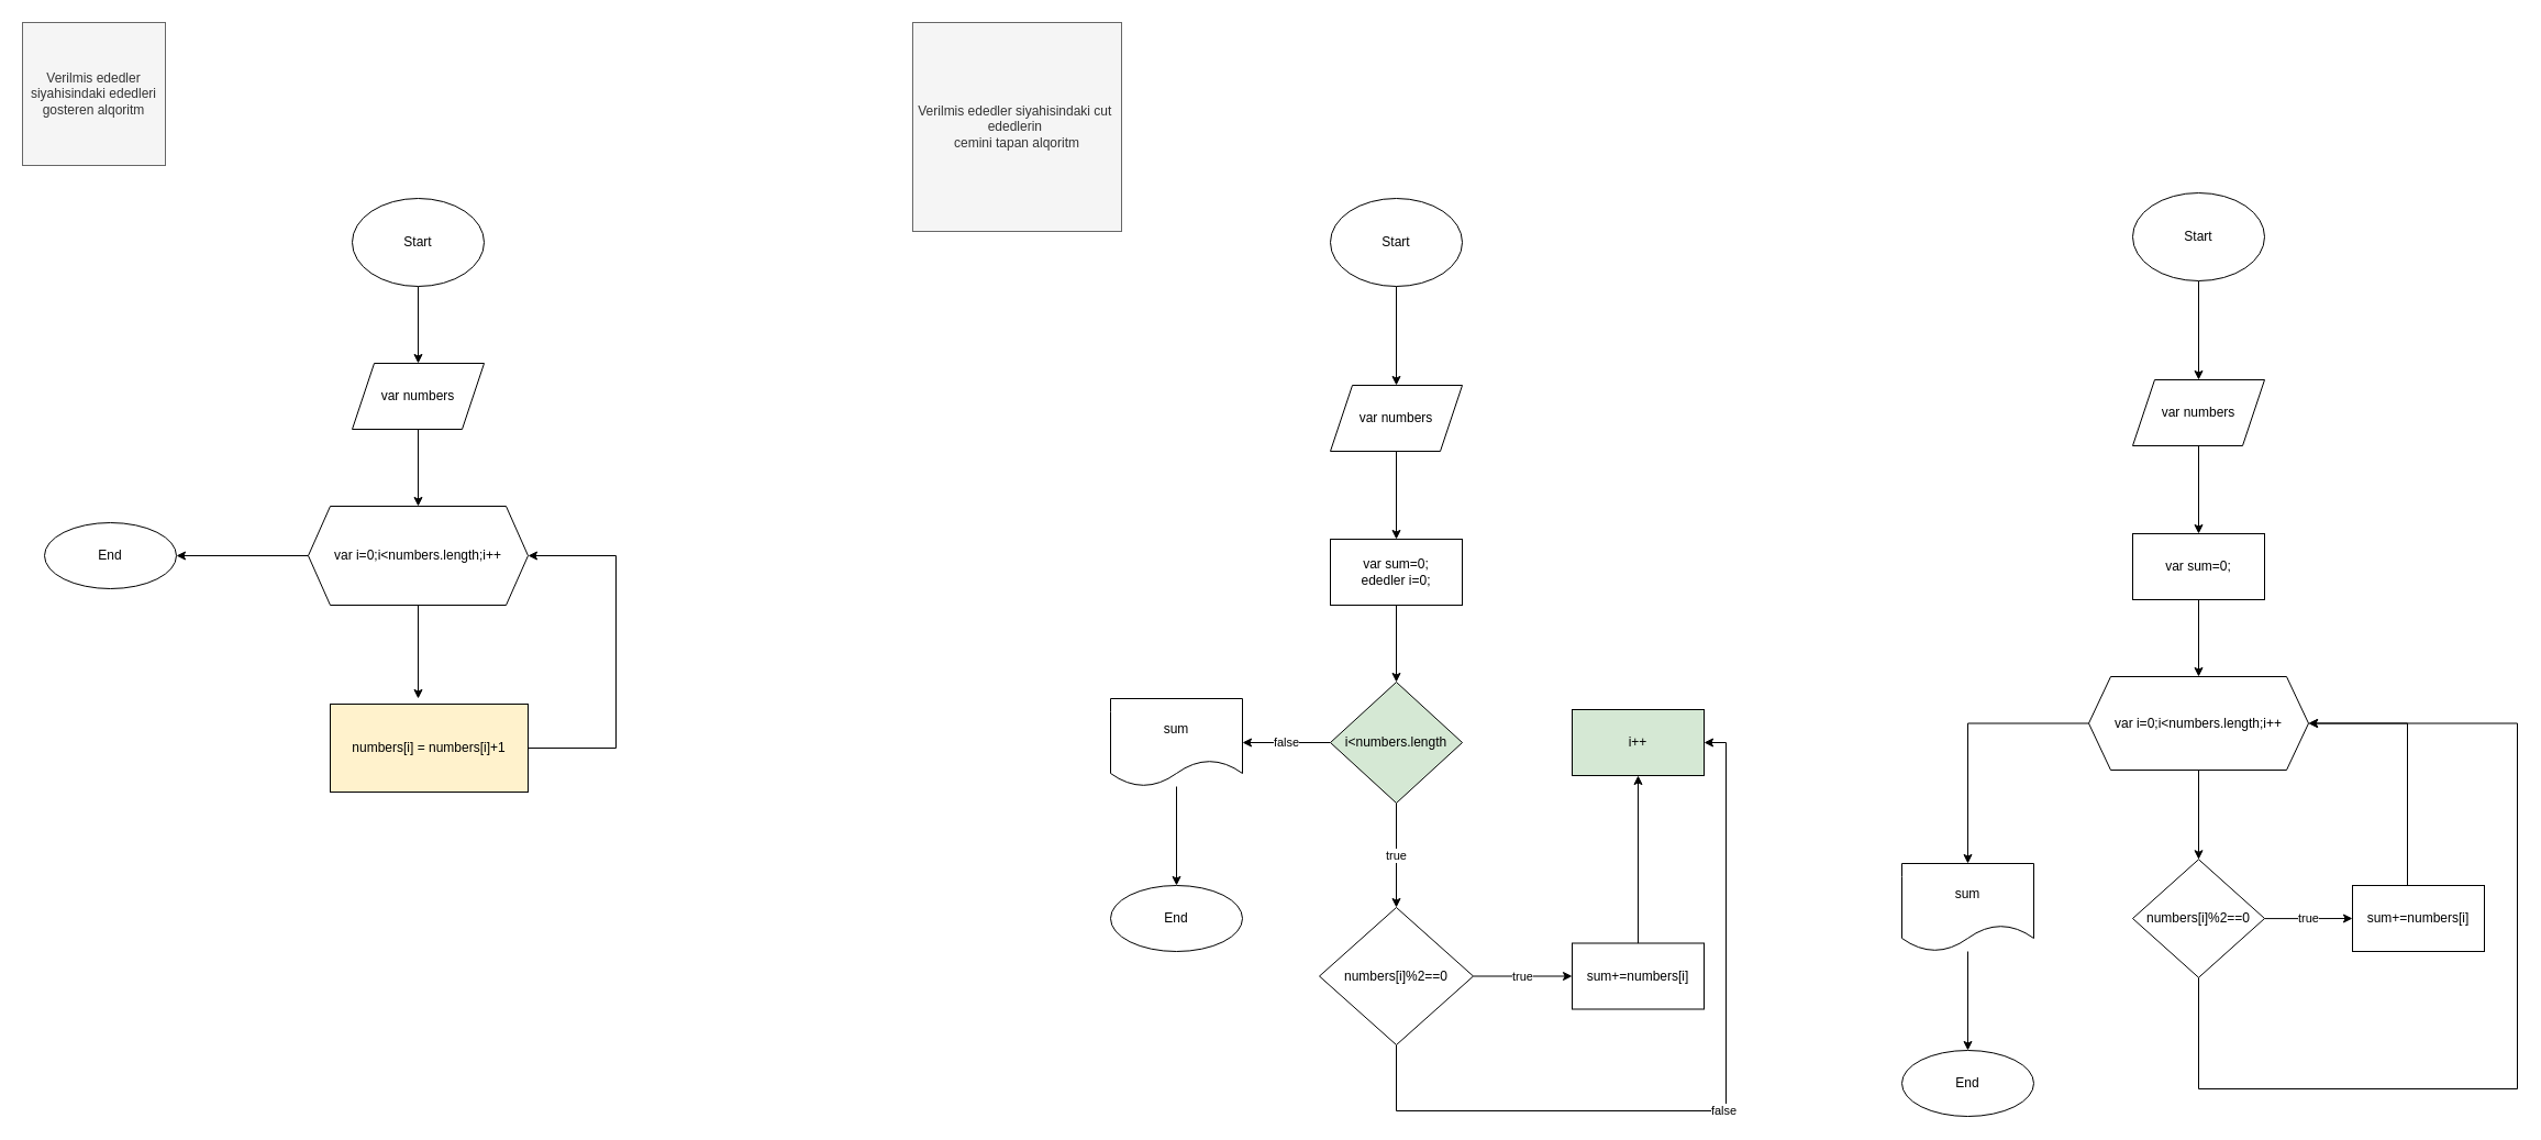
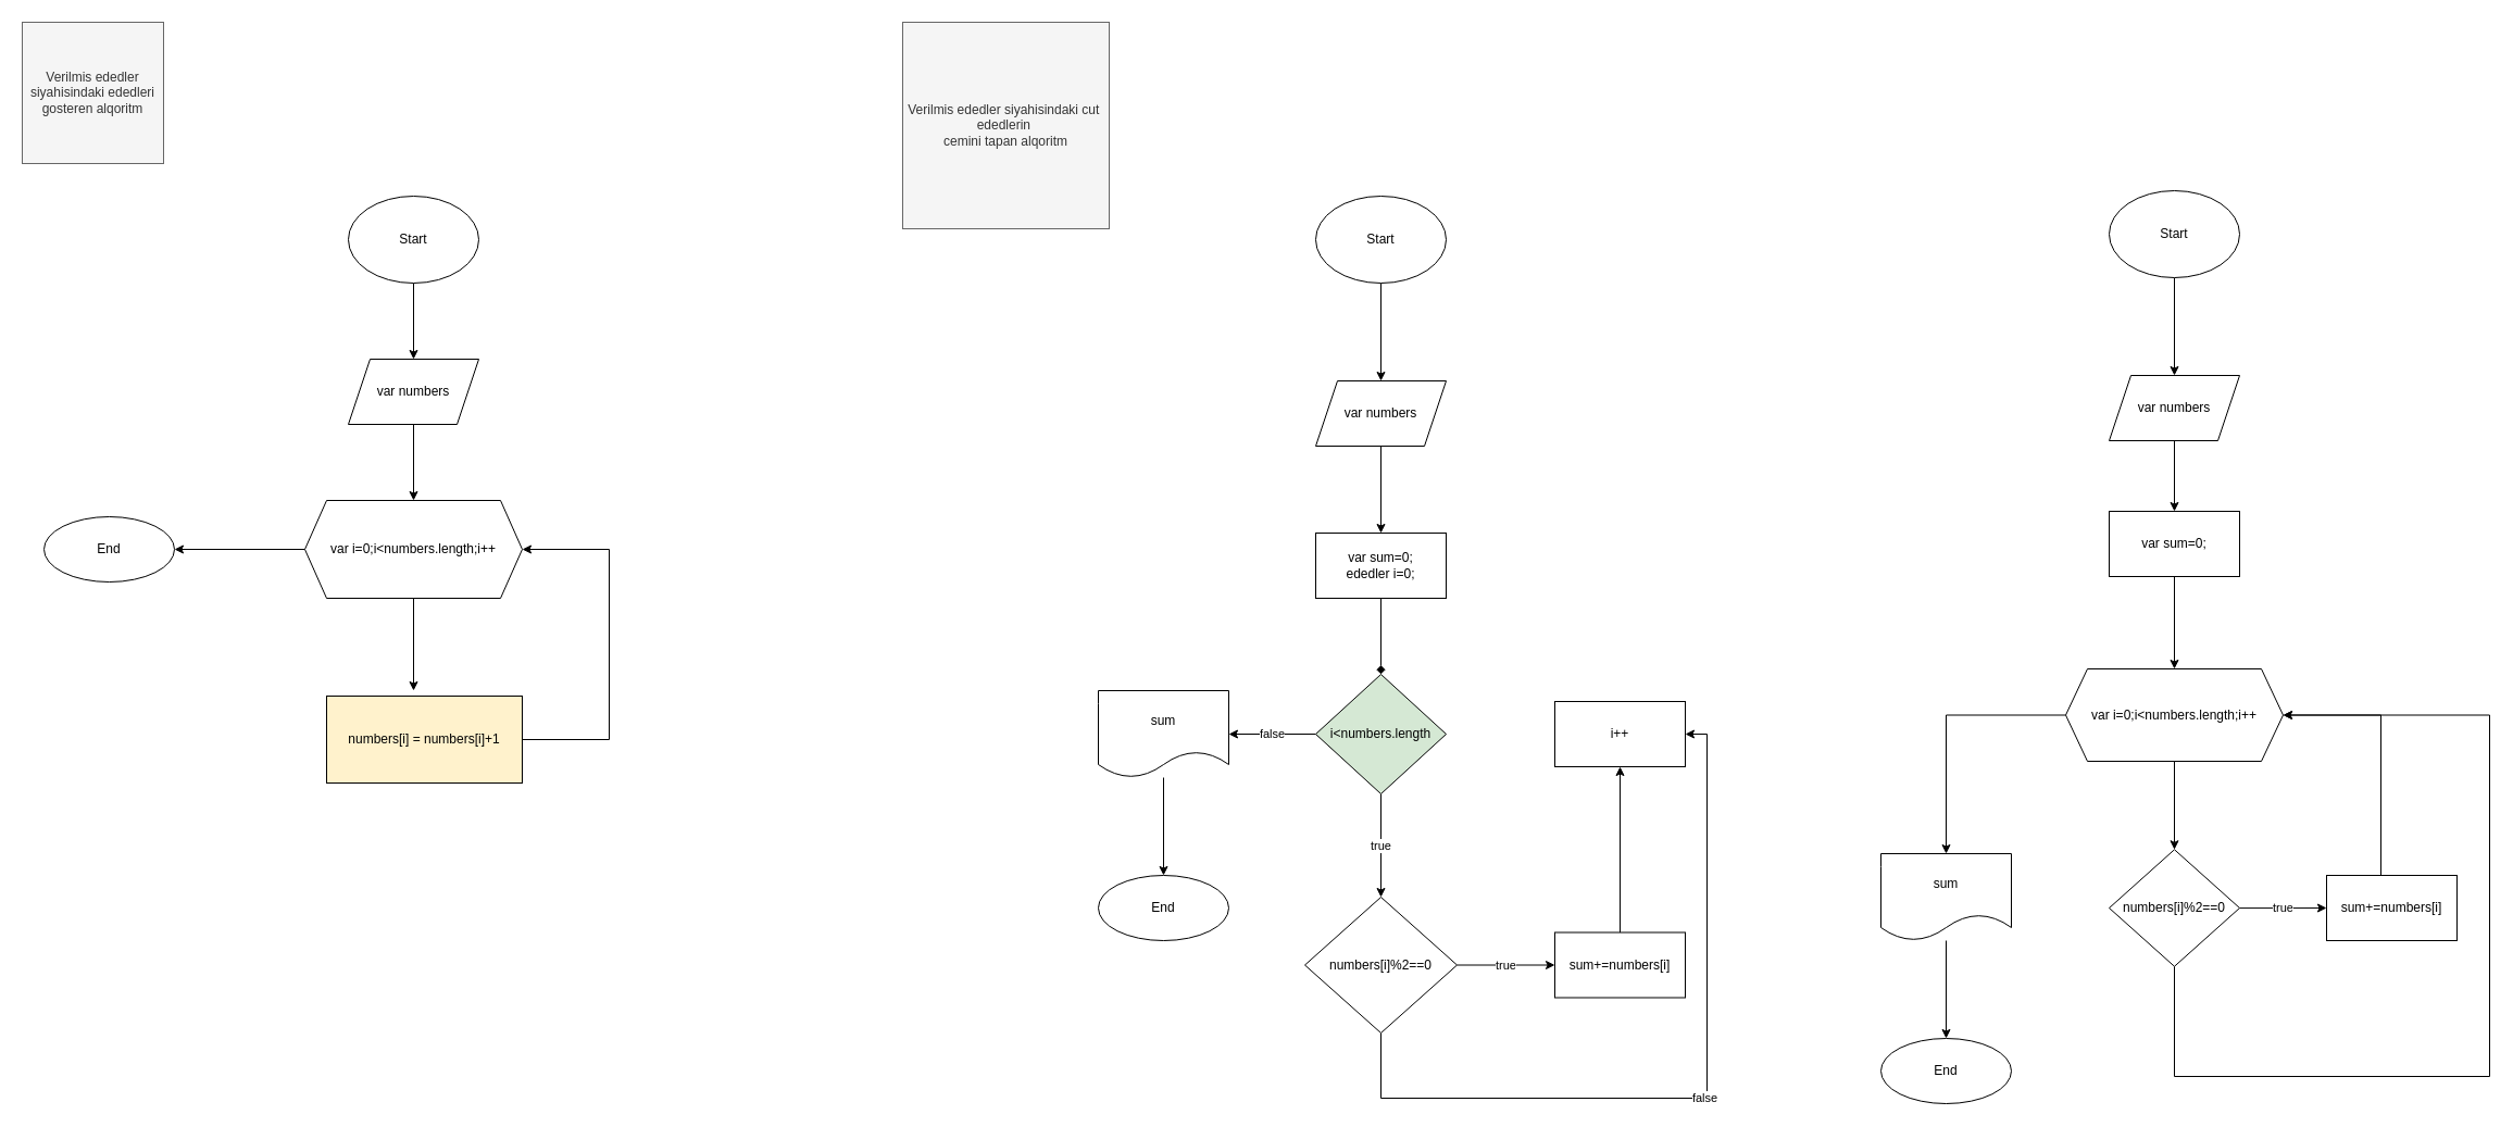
  <mxCell id="0" />
  <mxCell id="1" parent="0" />
  <mxCell id="2" value="" style="edgeStyle=orthogonalEdgeStyle;rounded=0;orthogonalLoop=1;jettySize=auto;html=1;" edge="1" parent="1" source="3" target="6"><mxGeometry relative="1" as="geometry" /></mxCell>
  <mxCell id="3" value="Start" style="ellipse;whiteSpace=wrap;html=1;" vertex="1" parent="1"><mxGeometry x="320" y="180" width="120" height="80" as="geometry" /></mxCell>
  <mxCell id="4" value="Verilmis ededler siyahisindaki ededleri gosteren alqoritm" style="whiteSpace=wrap;html=1;aspect=fixed;fillColor=#f5f5f5;fontColor=#333333;strokeColor=#666666;" vertex="1" parent="1"><mxGeometry x="20" y="20" width="130" height="130" as="geometry" /></mxCell>
  <mxCell id="5" value="" style="edgeStyle=orthogonalEdgeStyle;rounded=0;orthogonalLoop=1;jettySize=auto;html=1;" edge="1" parent="1" source="6" target="9"><mxGeometry relative="1" as="geometry" /></mxCell>
  <mxCell id="6" value="var numbers" style="shape=parallelogram;perimeter=parallelogramPerimeter;whiteSpace=wrap;html=1;fixedSize=1;" vertex="1" parent="1"><mxGeometry x="320" y="330" width="120" height="60" as="geometry" /></mxCell>
  <mxCell id="7" value="" style="edgeStyle=orthogonalEdgeStyle;rounded=0;orthogonalLoop=1;jettySize=auto;html=1;" edge="1" parent="1" source="9"><mxGeometry relative="1" as="geometry"><mxPoint x="380" y="635" as="targetPoint" /></mxGeometry></mxCell>
  <mxCell id="8" value="" style="edgeStyle=orthogonalEdgeStyle;rounded=0;orthogonalLoop=1;jettySize=auto;html=1;" edge="1" parent="1" source="9" target="11"><mxGeometry relative="1" as="geometry" /></mxCell>
  <mxCell id="9" value="var i=0;i&amp;lt;numbers.length;i++" style="shape=hexagon;perimeter=hexagonPerimeter2;whiteSpace=wrap;html=1;fixedSize=1;" vertex="1" parent="1"><mxGeometry x="280" y="460" width="200" height="90" as="geometry" /></mxCell>
  <mxCell id="10" style="edgeStyle=orthogonalEdgeStyle;rounded=0;orthogonalLoop=1;jettySize=auto;html=1;entryX=1;entryY=0.5;entryDx=0;entryDy=0;" edge="1" parent="1" target="9"><mxGeometry relative="1" as="geometry"><mxPoint x="440" y="680" as="sourcePoint" /><Array as="points"><mxPoint x="560" y="680" /><mxPoint x="560" y="505" /></Array></mxGeometry></mxCell>
  <mxCell id="11" value="End" style="ellipse;whiteSpace=wrap;html=1;" vertex="1" parent="1"><mxGeometry x="40" y="475" width="120" height="60" as="geometry" /></mxCell>
  <mxCell id="12" value="numbers[i] = numbers[i]+1" style="rounded=0;whiteSpace=wrap;html=1;fillColor=#fff2cc;" vertex="1" parent="1"><mxGeometry x="300" y="640" width="180" height="80" as="geometry" /></mxCell>
  <mxCell id="13" value="&lt;div&gt;Verilmis ededler siyahisindaki cut&amp;nbsp; ededlerin&amp;nbsp;&lt;/div&gt;&lt;div&gt;cemini tapan alqoritm&lt;/div&gt;" style="whiteSpace=wrap;html=1;aspect=fixed;fillColor=#f5f5f5;fontColor=#333333;strokeColor=#666666;" vertex="1" parent="1"><mxGeometry x="830" y="20" width="190" height="190" as="geometry" /></mxCell>
  <mxCell id="14" value="" style="edgeStyle=orthogonalEdgeStyle;rounded=0;orthogonalLoop=1;jettySize=auto;html=1;" edge="1" parent="1" source="15" target="17"><mxGeometry relative="1" as="geometry" /></mxCell>
  <mxCell id="15" value="Start" style="ellipse;whiteSpace=wrap;html=1;" vertex="1" parent="1"><mxGeometry x="1210" y="180" width="120" height="80" as="geometry" /></mxCell>
  <mxCell id="16" value="" style="edgeStyle=orthogonalEdgeStyle;rounded=0;orthogonalLoop=1;jettySize=auto;html=1;" edge="1" parent="1" source="17" target="19"><mxGeometry relative="1" as="geometry" /></mxCell>
  <mxCell id="17" value="var numbers" style="shape=parallelogram;perimeter=parallelogramPerimeter;whiteSpace=wrap;html=1;fixedSize=1;" vertex="1" parent="1"><mxGeometry x="1210" y="350" width="120" height="60" as="geometry" /></mxCell>
- <mxCell id="18" value="" style="edgeStyle=orthogonalEdgeStyle;rounded=0;orthogonalLoop=1;jettySize=auto;html=1;" edge="1" parent="1" source="19" target="22"><mxGeometry relative="1" as="geometry" /></mxCell>
+ <mxCell id="18" value="" style="edgeStyle=orthogonalEdgeStyle;rounded=0;orthogonalLoop=1;jettySize=auto;html=1;endArrow=diamond;" edge="1" parent="1" source="19" target="22"><mxGeometry relative="1" as="geometry" /></mxCell>
  <mxCell id="19" value="var sum=0;&lt;br&gt;ededler i=0;" style="whiteSpace=wrap;html=1;" vertex="1" parent="1"><mxGeometry x="1210" y="490" width="120" height="60" as="geometry" /></mxCell>
  <mxCell id="20" value="true" style="edgeStyle=orthogonalEdgeStyle;rounded=0;orthogonalLoop=1;jettySize=auto;html=1;" edge="1" parent="1" source="22" target="25"><mxGeometry relative="1" as="geometry" /></mxCell>
  <mxCell id="21" value="false" style="edgeStyle=orthogonalEdgeStyle;rounded=0;orthogonalLoop=1;jettySize=auto;html=1;" edge="1" parent="1" source="22" target="30"><mxGeometry relative="1" as="geometry" /></mxCell>
  <mxCell id="22" value="i&amp;lt;numbers.length" style="rhombus;whiteSpace=wrap;html=1;fillColor=#d5e8d4;" vertex="1" parent="1"><mxGeometry x="1210" y="620" width="120" height="110" as="geometry" /></mxCell>
  <mxCell id="23" value="true" style="edgeStyle=orthogonalEdgeStyle;rounded=0;orthogonalLoop=1;jettySize=auto;html=1;" edge="1" parent="1" source="25" target="27"><mxGeometry relative="1" as="geometry" /></mxCell>
  <mxCell id="24" value="false" style="edgeStyle=orthogonalEdgeStyle;rounded=0;orthogonalLoop=1;jettySize=auto;html=1;entryX=1;entryY=0.5;entryDx=0;entryDy=0;" edge="1" parent="1" source="25" target="28"><mxGeometry relative="1" as="geometry"><Array as="points"><mxPoint x="1270" y="1010" /><mxPoint x="1570" y="1010" /><mxPoint x="1570" y="675" /></Array></mxGeometry></mxCell>
  <mxCell id="25" value="numbers[i]%2==0" style="rhombus;whiteSpace=wrap;html=1;" vertex="1" parent="1"><mxGeometry x="1200" y="825" width="140" height="125" as="geometry" /></mxCell>
  <mxCell id="26" value="" style="edgeStyle=orthogonalEdgeStyle;rounded=0;orthogonalLoop=1;jettySize=auto;html=1;" edge="1" parent="1" source="27" target="28"><mxGeometry relative="1" as="geometry" /></mxCell>
  <mxCell id="27" value="sum+=numbers[i]" style="whiteSpace=wrap;html=1;" vertex="1" parent="1"><mxGeometry x="1430" y="857.5" width="120" height="60" as="geometry" /></mxCell>
- <mxCell id="28" value="i++" style="whiteSpace=wrap;html=1;fillColor=#d5e8d4;" vertex="1" parent="1"><mxGeometry x="1430" y="645" width="120" height="60" as="geometry" /></mxCell>
+ <mxCell id="28" value="i++" style="whiteSpace=wrap;html=1;" vertex="1" parent="1"><mxGeometry x="1430" y="645" width="120" height="60" as="geometry" /></mxCell>
  <mxCell id="29" value="" style="edgeStyle=orthogonalEdgeStyle;rounded=0;orthogonalLoop=1;jettySize=auto;html=1;" edge="1" parent="1" source="30" target="31"><mxGeometry relative="1" as="geometry" /></mxCell>
  <mxCell id="30" value="sum" style="shape=document;whiteSpace=wrap;html=1;boundedLbl=1;" vertex="1" parent="1"><mxGeometry x="1010" y="635" width="120" height="80" as="geometry" /></mxCell>
  <mxCell id="31" value="End" style="ellipse;whiteSpace=wrap;html=1;" vertex="1" parent="1"><mxGeometry x="1010" y="805" width="120" height="60" as="geometry" /></mxCell>
  <mxCell id="32" value="" style="edgeStyle=orthogonalEdgeStyle;rounded=0;orthogonalLoop=1;jettySize=auto;html=1;" edge="1" parent="1" source="33" target="35"><mxGeometry relative="1" as="geometry" /></mxCell>
  <mxCell id="33" value="Start" style="ellipse;whiteSpace=wrap;html=1;" vertex="1" parent="1"><mxGeometry x="1940" y="175" width="120" height="80" as="geometry" /></mxCell>
  <mxCell id="34" value="" style="edgeStyle=orthogonalEdgeStyle;rounded=0;orthogonalLoop=1;jettySize=auto;html=1;" edge="1" parent="1" source="35" target="37"><mxGeometry relative="1" as="geometry" /></mxCell>
  <mxCell id="35" value="var numbers" style="shape=parallelogram;perimeter=parallelogramPerimeter;whiteSpace=wrap;html=1;fixedSize=1;" vertex="1" parent="1"><mxGeometry x="1940" y="345" width="120" height="60" as="geometry" /></mxCell>
  <mxCell id="36" value="" style="edgeStyle=orthogonalEdgeStyle;rounded=0;orthogonalLoop=1;jettySize=auto;html=1;" edge="1" parent="1" source="37" target="40"><mxGeometry relative="1" as="geometry" /></mxCell>
- <mxCell id="37" value="var sum=0;" style="whiteSpace=wrap;html=1;" vertex="1" parent="1"><mxGeometry x="1940" y="485" width="120" height="60" as="geometry" /></mxCell>
+ <mxCell id="37" value="var sum=0;" style="whiteSpace=wrap;html=1;" vertex="1" parent="1"><mxGeometry x="1940" y="470" width="120" height="60" as="geometry" /></mxCell>
  <mxCell id="38" value="" style="edgeStyle=orthogonalEdgeStyle;rounded=0;orthogonalLoop=1;jettySize=auto;html=1;" edge="1" parent="1" source="40" target="43"><mxGeometry relative="1" as="geometry" /></mxCell>
  <mxCell id="39" value="" style="edgeStyle=orthogonalEdgeStyle;rounded=0;orthogonalLoop=1;jettySize=auto;html=1;" edge="1" parent="1" source="40" target="47"><mxGeometry relative="1" as="geometry" /></mxCell>
  <mxCell id="40" value="var i=0;i&amp;lt;numbers.length;i++" style="shape=hexagon;perimeter=hexagonPerimeter2;whiteSpace=wrap;html=1;fixedSize=1;" vertex="1" parent="1"><mxGeometry x="1900" y="615" width="200" height="85" as="geometry" /></mxCell>
  <mxCell id="41" value="true" style="edgeStyle=orthogonalEdgeStyle;rounded=0;orthogonalLoop=1;jettySize=auto;html=1;" edge="1" parent="1" source="43" target="45"><mxGeometry relative="1" as="geometry" /></mxCell>
  <mxCell id="42" style="edgeStyle=orthogonalEdgeStyle;rounded=0;orthogonalLoop=1;jettySize=auto;html=1;entryX=1;entryY=0.5;entryDx=0;entryDy=0;" edge="1" parent="1" source="43" target="40"><mxGeometry relative="1" as="geometry"><Array as="points"><mxPoint x="2000" y="990" /><mxPoint x="2290" y="990" /><mxPoint x="2290" y="658" /></Array></mxGeometry></mxCell>
  <mxCell id="43" value="numbers[i]%2==0" style="rhombus;whiteSpace=wrap;html=1;" vertex="1" parent="1"><mxGeometry x="1940" y="781.25" width="120" height="107.5" as="geometry" /></mxCell>
  <mxCell id="44" style="edgeStyle=orthogonalEdgeStyle;rounded=0;orthogonalLoop=1;jettySize=auto;html=1;entryX=1;entryY=0.5;entryDx=0;entryDy=0;" edge="1" parent="1" source="45" target="40"><mxGeometry relative="1" as="geometry"><Array as="points"><mxPoint x="2190" y="658" /></Array></mxGeometry></mxCell>
  <mxCell id="45" value="sum+=numbers[i]" style="whiteSpace=wrap;html=1;" vertex="1" parent="1"><mxGeometry x="2140" y="805" width="120" height="60" as="geometry" /></mxCell>
  <mxCell id="46" value="" style="edgeStyle=orthogonalEdgeStyle;rounded=0;orthogonalLoop=1;jettySize=auto;html=1;" edge="1" parent="1" source="47" target="48"><mxGeometry relative="1" as="geometry" /></mxCell>
  <mxCell id="47" value="sum" style="shape=document;whiteSpace=wrap;html=1;boundedLbl=1;" vertex="1" parent="1"><mxGeometry x="1730" y="785" width="120" height="80" as="geometry" /></mxCell>
  <mxCell id="48" value="End" style="ellipse;whiteSpace=wrap;html=1;" vertex="1" parent="1"><mxGeometry x="1730" y="955" width="120" height="60" as="geometry" /></mxCell>
